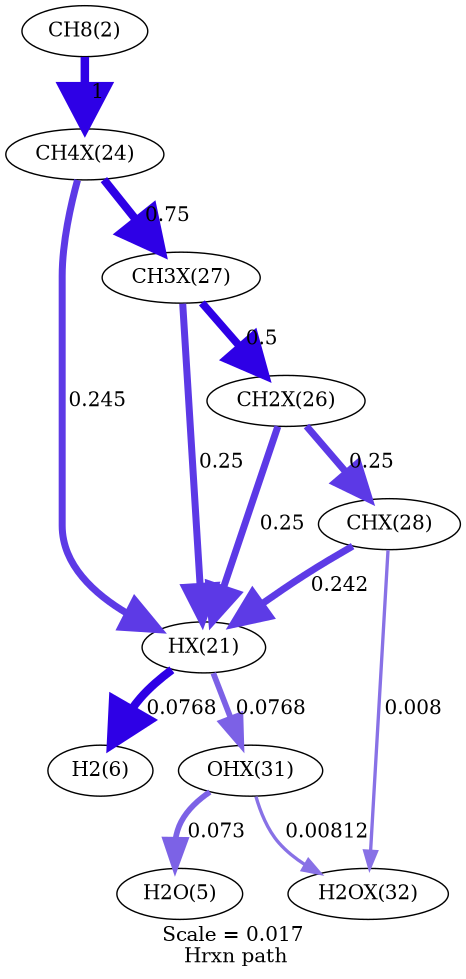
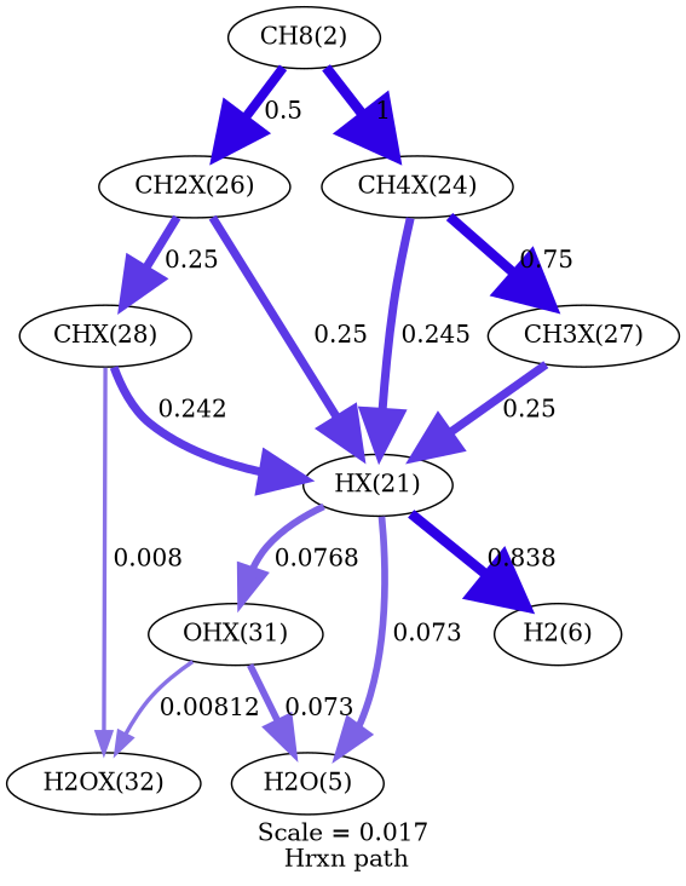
  digraph {
    fontname="DejaVu Serif"
    label="Scale = 0.017\l Hrxn path"
    node [fontname="DejaVu Serif"]
    edge [arrowsize=2.48 color="0.7, 0.75, 0.9" fontname="DejaVu Serif" penwidth=4.95]
    n1 [label="HX(21)"]
    n2 [label="H2(6)"]
    n3 [label="OHX(31)"]
    n4 [label="H2O(5)"]
    n5 [label="H2OX(32)"]
    n6 [label="CH3X(27)"]
    n7 [label="CH2X(26)"]
    n8 [label="CHX(28)"]
    n9 [label="CH4X(24)"]
    n10 [label="CH8(2)"]
-   n1 -> n2 [arrowsize=2.93 color="0.7, 1.34, 0.9" label=" 0.0768" penwidth=5.87]
+   n1 -> n2 [arrowsize=2.93 color="0.7, 1.34, 0.9" label=" 0.838" penwidth=5.87]
    n1 -> n3 [arrowsize=2.03 color="0.7, 0.577, 0.9" label=" 0.0768" penwidth=4.06]
+   n1 -> n4 [arrowsize=2.01 color="0.7, 0.573, 0.9" label=" 0.073" penwidth=4.02]
    n3 -> n4 [arrowsize=2.01 color="0.7, 0.573, 0.9" label=" 0.073" penwidth=4.02]
    n3 -> n5 [arrowsize=1.18 color="0.7, 0.508, 0.9" label=" 0.00812" penwidth=2.37]
    n6 -> n1 [label=" 0.25"]
-   n6 -> n7 [arrowsize=2.74 color="0.7, 1, 0.9" label=" 0.5" penwidth=5.48]
+   n10 -> n7 [arrowsize=2.74 color="0.7, 1, 0.9" label=" 0.5" penwidth=5.48]
    n7 -> n1 [label=" 0.25"]
    n7 -> n8 [label=" 0.25"]
    n8 -> n1 [arrowsize=2.46 color="0.7, 0.742, 0.9" label=" 0.242" penwidth=4.93]
    n8 -> n5 [arrowsize=1.18 color="0.7, 0.508, 0.9" label=" 0.008" penwidth=2.36]
    n9 -> n1 [arrowsize=2.47 color="0.7, 0.745, 0.9" label=" 0.245" penwidth=4.94]
    n9 -> n6 [arrowsize=2.89 color="0.7, 1.25, 0.9" label=" 0.75" penwidth=5.78]
    n10 -> n9 [arrowsize=3 color="0.7, 1.5, 0.9" label=" 1" penwidth=6]
  }
